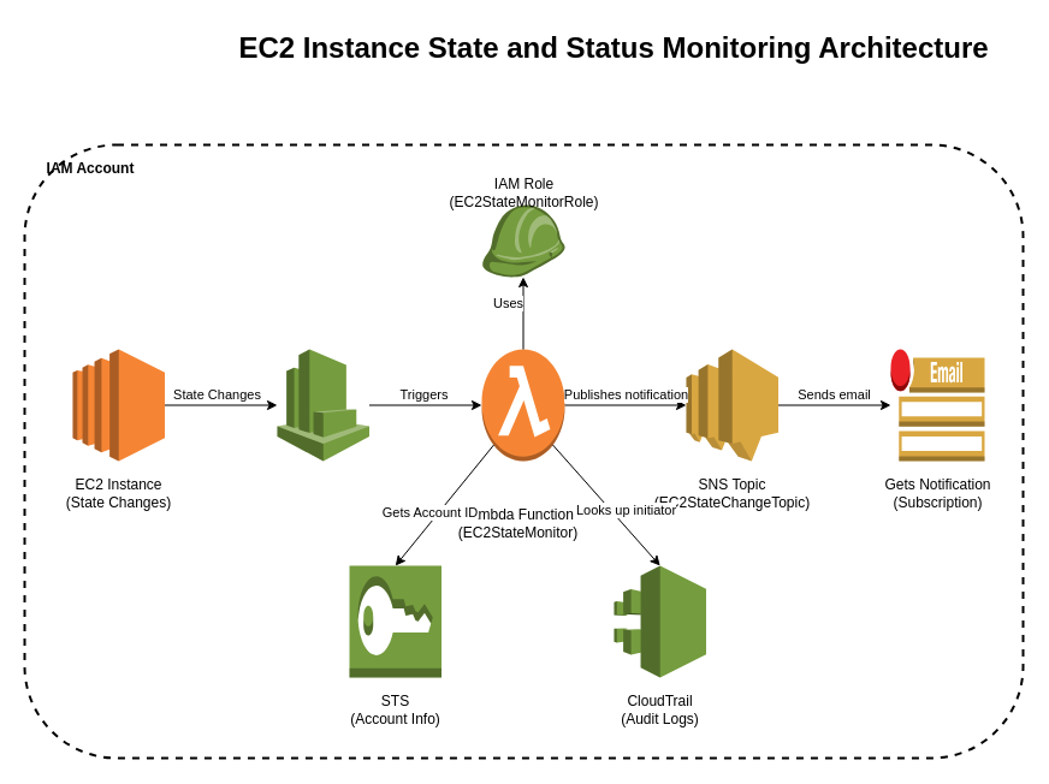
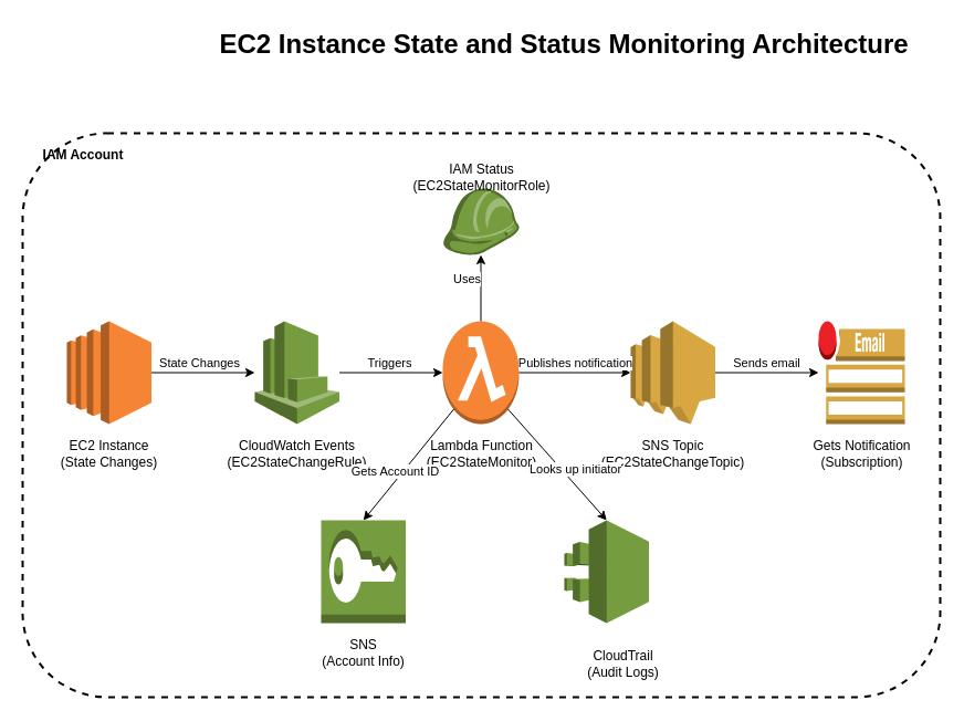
  <mxCell id="0" />
  <mxCell id="1" parent="0" />
  <mxCell id="2" value="EC2 Instance State and Status Monitoring Architecture" style="text;html=1;strokeColor=none;fillColor=none;align=center;verticalAlign=middle;whiteSpace=wrap;rounded=0;fontSize=24;fontStyle=1" vertex="1" parent="1"><mxGeometry x="180" y="20" width="660" height="40" as="geometry" /></mxCell>
  <mxCell id="3" value="" style="outlineConnect=0;dashed=0;verticalLabelPosition=bottom;verticalAlign=top;align=center;html=1;shape=mxgraph.aws3.ec2;fillColor=#F58534;gradientColor=none;" vertex="1" parent="1"><mxGeometry x="60" y="290" width="76.5" height="93" as="geometry" /></mxCell>
  <mxCell id="4" value="EC2 Instance&lt;br&gt;(State Changes)" style="text;html=1;align=center;verticalAlign=middle;resizable=0;points=[];autosize=1;" vertex="1" parent="1"><mxGeometry x="43.25" y="390" width="110" height="40" as="geometry" /></mxCell>
  <mxCell id="5" value="" style="outlineConnect=0;dashed=0;verticalLabelPosition=bottom;verticalAlign=top;align=center;html=1;shape=mxgraph.aws3.cloudwatch;fillColor=#759C3E;gradientColor=none;" vertex="1" parent="1"><mxGeometry x="230" y="290" width="76.5" height="93" as="geometry" /></mxCell>
+ <mxCell id="6" value="CloudWatch Events&lt;br&gt;(EC2StateChangeRule)" style="text;html=1;align=center;verticalAlign=middle;resizable=0;points=[];autosize=1;" vertex="1" parent="1"><mxGeometry x="198.25" y="390" width="140" height="40" as="geometry" /></mxCell>
  <mxCell id="7" value="" style="outlineConnect=0;dashed=0;verticalLabelPosition=bottom;verticalAlign=top;align=center;html=1;shape=mxgraph.aws3.lambda_function;fillColor=#F58534;gradientColor=none;" vertex="1" parent="1"><mxGeometry x="400" y="290" width="69" height="93" as="geometry" /></mxCell>
- <mxCell id="8" value="Lambda Function&lt;br&gt;(EC2StateMonitor)" style="text;html=1;align=center;verticalAlign=middle;resizable=0;points=[];autosize=1;" vertex="1" parent="1"><mxGeometry x="369.5" y="415" width="120" height="40" as="geometry" /></mxCell>
+ <mxCell id="8" value="Lambda Function&lt;br&gt;(EC2StateMonitor)" style="text;html=1;align=center;verticalAlign=middle;resizable=0;points=[];autosize=1;" vertex="1" parent="1"><mxGeometry x="374.5" y="390" width="120" height="40" as="geometry" /></mxCell>
  <mxCell id="9" value="" style="outlineConnect=0;dashed=0;verticalLabelPosition=bottom;verticalAlign=top;align=center;html=1;shape=mxgraph.aws3.role;fillColor=#759C3E;gradientColor=none;" vertex="1" parent="1"><mxGeometry x="400" y="170" width="69" height="60" as="geometry" /></mxCell>
- <mxCell id="10" value="IAM Role&lt;br&gt;(EC2StateMonitorRole)" style="text;html=1;align=center;verticalAlign=middle;resizable=0;points=[];autosize=1;" vertex="1" parent="1"><mxGeometry x="364.5" y="140" width="140" height="40" as="geometry" /></mxCell>
+ <mxCell id="10" value="IAM Status&lt;br&gt;(EC2StateMonitorRole)" style="text;html=1;align=center;verticalAlign=middle;resizable=0;points=[];autosize=1;" vertex="1" parent="1"><mxGeometry x="364.5" y="140" width="140" height="40" as="geometry" /></mxCell>
  <mxCell id="11" value="" style="outlineConnect=0;dashed=0;verticalLabelPosition=bottom;verticalAlign=top;align=center;html=1;shape=mxgraph.aws3.sts;fillColor=#759C3E;gradientColor=none;" vertex="1" parent="1"><mxGeometry x="290" y="470" width="76.5" height="93" as="geometry" /></mxCell>
- <mxCell id="12" value="STS&lt;br&gt;(Account Info)" style="text;html=1;align=center;verticalAlign=middle;resizable=0;points=[];autosize=1;" vertex="1" parent="1"><mxGeometry x="288.25" y="570" width="80" height="40" as="geometry" /></mxCell>
+ <mxCell id="12" value="SNS&lt;br&gt;(Account Info)" style="text;html=1;align=center;verticalAlign=middle;resizable=0;points=[];autosize=1;" vertex="1" parent="1"><mxGeometry x="288.25" y="570" width="80" height="40" as="geometry" /></mxCell>
  <mxCell id="13" value="" style="outlineConnect=0;dashed=0;verticalLabelPosition=bottom;verticalAlign=top;align=center;html=1;shape=mxgraph.aws3.cloudtrail;fillColor=#759C3E;gradientColor=none;" vertex="1" parent="1"><mxGeometry x="510" y="470" width="76.5" height="93" as="geometry" /></mxCell>
- <mxCell id="14" value="CloudTrail&lt;br&gt;(Audit Logs)" style="text;html=1;align=center;verticalAlign=middle;resizable=0;points=[];autosize=1;" vertex="1" parent="1"><mxGeometry x="508.25" y="570" width="80" height="40" as="geometry" /></mxCell>
+ <mxCell id="14" value="CloudTrail&lt;br&gt;(Audit Logs)" style="text;html=1;align=center;verticalAlign=middle;resizable=0;points=[];autosize=1;" vertex="1" parent="1"><mxGeometry x="523.25" y="580" width="80" height="40" as="geometry" /></mxCell>
  <mxCell id="15" value="" style="outlineConnect=0;dashed=0;verticalLabelPosition=bottom;verticalAlign=top;align=center;html=1;shape=mxgraph.aws3.sns;fillColor=#D9A741;gradientColor=none;" vertex="1" parent="1"><mxGeometry x="570" y="290" width="76.5" height="93" as="geometry" /></mxCell>
  <mxCell id="16" value="SNS Topic&lt;br&gt;(EC2StateChangeTopic)" style="text;html=1;align=center;verticalAlign=middle;resizable=0;points=[];autosize=1;" vertex="1" parent="1"><mxGeometry x="538.25" y="390" width="140" height="40" as="geometry" /></mxCell>
  <mxCell id="17" value="" style="outlineConnect=0;dashed=0;verticalLabelPosition=bottom;verticalAlign=top;align=center;html=1;shape=mxgraph.aws3.email_notification;fillColor=#D9A741;gradientColor=none;" vertex="1" parent="1"><mxGeometry x="740" y="290" width="78" height="93" as="geometry" /></mxCell>
  <mxCell id="18" value="Gets Notification&lt;br&gt;(Subscription)" style="text;html=1;align=center;verticalAlign=middle;resizable=0;points=[];autosize=1;" vertex="1" parent="1"><mxGeometry x="719" y="390" width="120" height="40" as="geometry" /></mxCell>
  <mxCell id="19" value="" style="endArrow=classic;html=1;exitX=1;exitY=0.5;exitDx=0;exitDy=0;exitPerimeter=0;entryX=0;entryY=0.5;entryDx=0;entryDy=0;entryPerimeter=0;" edge="1" parent="1" source="3" target="5"><mxGeometry width="50" height="50" relative="1" as="geometry"><mxPoint x="480" y="420" as="sourcePoint" /><mxPoint x="530" y="370" as="targetPoint" /></mxGeometry></mxCell>
  <mxCell id="20" value="State Changes" style="edgeLabel;html=1;align=center;verticalAlign=middle;resizable=0;points=[];" vertex="1" connectable="0" parent="19"><mxGeometry x="-0.2" y="1" relative="1" as="geometry"><mxPoint x="6" y="-8" as="offset" /></mxGeometry></mxCell>
  <mxCell id="21" value="" style="endArrow=classic;html=1;exitX=1;exitY=0.5;exitDx=0;exitDy=0;exitPerimeter=0;entryX=0;entryY=0.5;entryDx=0;entryDy=0;entryPerimeter=0;" edge="1" parent="1" source="5" target="7"><mxGeometry width="50" height="50" relative="1" as="geometry"><mxPoint x="480" y="420" as="sourcePoint" /><mxPoint x="530" y="370" as="targetPoint" /></mxGeometry></mxCell>
  <mxCell id="22" value="Triggers" style="edgeLabel;html=1;align=center;verticalAlign=middle;resizable=0;points=[];" vertex="1" connectable="0" parent="21"><mxGeometry x="-0.2" y="1" relative="1" as="geometry"><mxPoint x="8" y="-8" as="offset" /></mxGeometry></mxCell>
  <mxCell id="23" value="" style="endArrow=classic;html=1;exitX=0.5;exitY=0;exitDx=0;exitDy=0;exitPerimeter=0;entryX=0.5;entryY=1;entryDx=0;entryDy=0;entryPerimeter=0;" edge="1" parent="1" source="7" target="9"><mxGeometry width="50" height="50" relative="1" as="geometry"><mxPoint x="480" y="420" as="sourcePoint" /><mxPoint x="530" y="370" as="targetPoint" /></mxGeometry></mxCell>
  <mxCell id="24" value="Uses" style="edgeLabel;html=1;align=center;verticalAlign=middle;resizable=0;points=[];" vertex="1" connectable="0" parent="23"><mxGeometry x="0.3" y="-1" relative="1" as="geometry"><mxPoint x="-14" as="offset" /></mxGeometry></mxCell>
  <mxCell id="25" value="" style="endArrow=classic;html=1;exitX=0.145;exitY=0.855;exitDx=0;exitDy=0;exitPerimeter=0;entryX=0.5;entryY=0;entryDx=0;entryDy=0;entryPerimeter=0;" edge="1" parent="1" source="7" target="11"><mxGeometry width="50" height="50" relative="1" as="geometry"><mxPoint x="480" y="420" as="sourcePoint" /><mxPoint x="530" y="370" as="targetPoint" /></mxGeometry></mxCell>
  <mxCell id="26" value="Gets Account ID" style="edgeLabel;html=1;align=center;verticalAlign=middle;resizable=0;points=[];" vertex="1" connectable="0" parent="25"><mxGeometry x="-0.159" y="1" relative="1" as="geometry"><mxPoint x="-20" y="13" as="offset" /></mxGeometry></mxCell>
  <mxCell id="27" value="" style="endArrow=classic;html=1;exitX=0.855;exitY=0.855;exitDx=0;exitDy=0;exitPerimeter=0;entryX=0.5;entryY=0;entryDx=0;entryDy=0;entryPerimeter=0;" edge="1" parent="1" source="7" target="13"><mxGeometry width="50" height="50" relative="1" as="geometry"><mxPoint x="480" y="420" as="sourcePoint" /><mxPoint x="530" y="370" as="targetPoint" /></mxGeometry></mxCell>
  <mxCell id="28" value="Looks up initiator" style="edgeLabel;html=1;align=center;verticalAlign=middle;resizable=0;points=[];" vertex="1" connectable="0" parent="27"><mxGeometry x="-0.136" y="2" relative="1" as="geometry"><mxPoint x="20" y="12" as="offset" /></mxGeometry></mxCell>
  <mxCell id="29" value="" style="endArrow=classic;html=1;exitX=1;exitY=0.5;exitDx=0;exitDy=0;exitPerimeter=0;entryX=0;entryY=0.5;entryDx=0;entryDy=0;entryPerimeter=0;" edge="1" parent="1" source="7" target="15"><mxGeometry width="50" height="50" relative="1" as="geometry"><mxPoint x="480" y="420" as="sourcePoint" /><mxPoint x="530" y="370" as="targetPoint" /></mxGeometry></mxCell>
  <mxCell id="30" value="Publishes notification" style="edgeLabel;html=1;align=center;verticalAlign=middle;resizable=0;points=[];" vertex="1" connectable="0" parent="29"><mxGeometry x="-0.2" y="1" relative="1" as="geometry"><mxPoint x="10" y="-8" as="offset" /></mxGeometry></mxCell>
  <mxCell id="31" value="" style="endArrow=classic;html=1;exitX=1;exitY=0.5;exitDx=0;exitDy=0;exitPerimeter=0;entryX=0;entryY=0.5;entryDx=0;entryDy=0;entryPerimeter=0;" edge="1" parent="1" source="15" target="17"><mxGeometry width="50" height="50" relative="1" as="geometry"><mxPoint x="480" y="420" as="sourcePoint" /><mxPoint x="530" y="370" as="targetPoint" /></mxGeometry></mxCell>
  <mxCell id="32" value="Sends email" style="edgeLabel;html=1;align=center;verticalAlign=middle;resizable=0;points=[];" vertex="1" connectable="0" parent="31"><mxGeometry x="-0.185" y="2" relative="1" as="geometry"><mxPoint x="8" y="-7" as="offset" /></mxGeometry></mxCell>
  <mxCell id="33" value="" style="rounded=1;whiteSpace=wrap;html=1;fillColor=none;dashed=1;strokeWidth=2;" vertex="1" parent="1"><mxGeometry x="20" y="120" width="830" height="510" as="geometry" /></mxCell>
  <mxCell id="34" value="IAM Account" style="text;html=1;strokeColor=none;fillColor=none;align=center;verticalAlign=middle;whiteSpace=wrap;rounded=0;fontStyle=1" vertex="1" parent="1"><mxGeometry x="30" y="130" width="90" height="20" as="geometry" /></mxCell>
